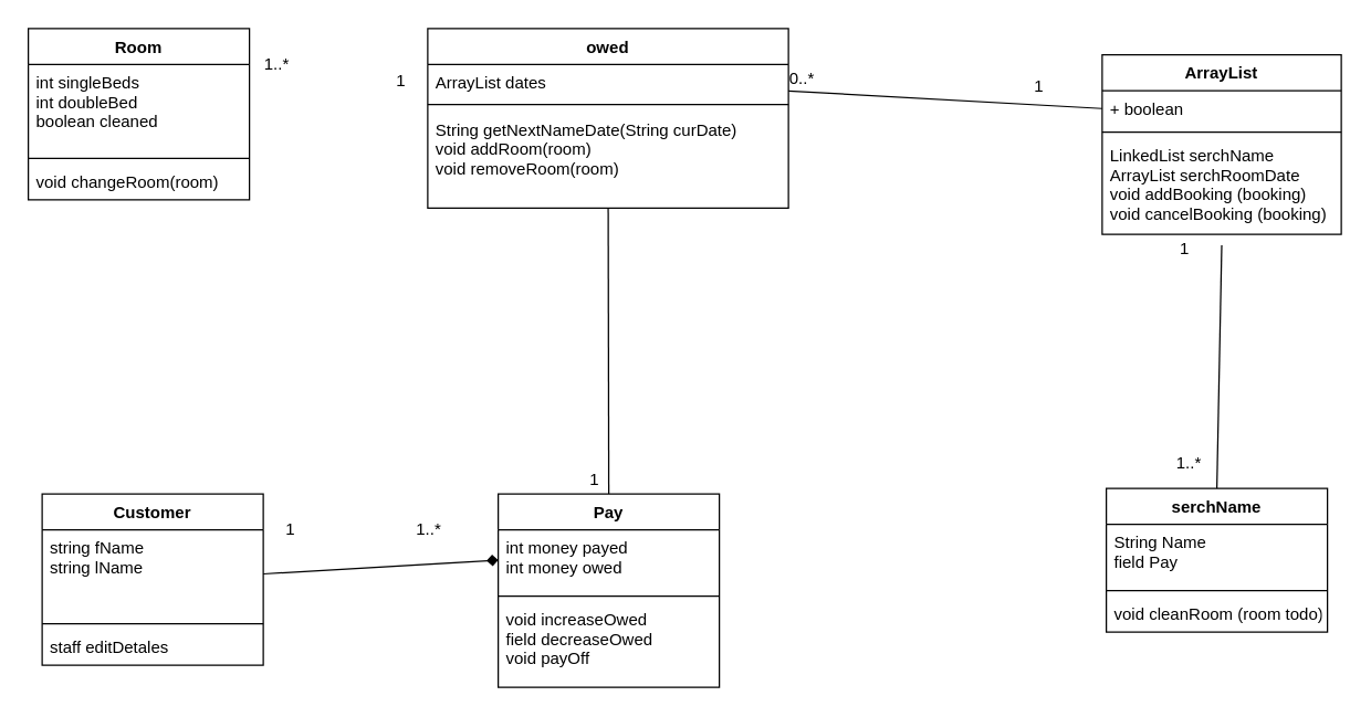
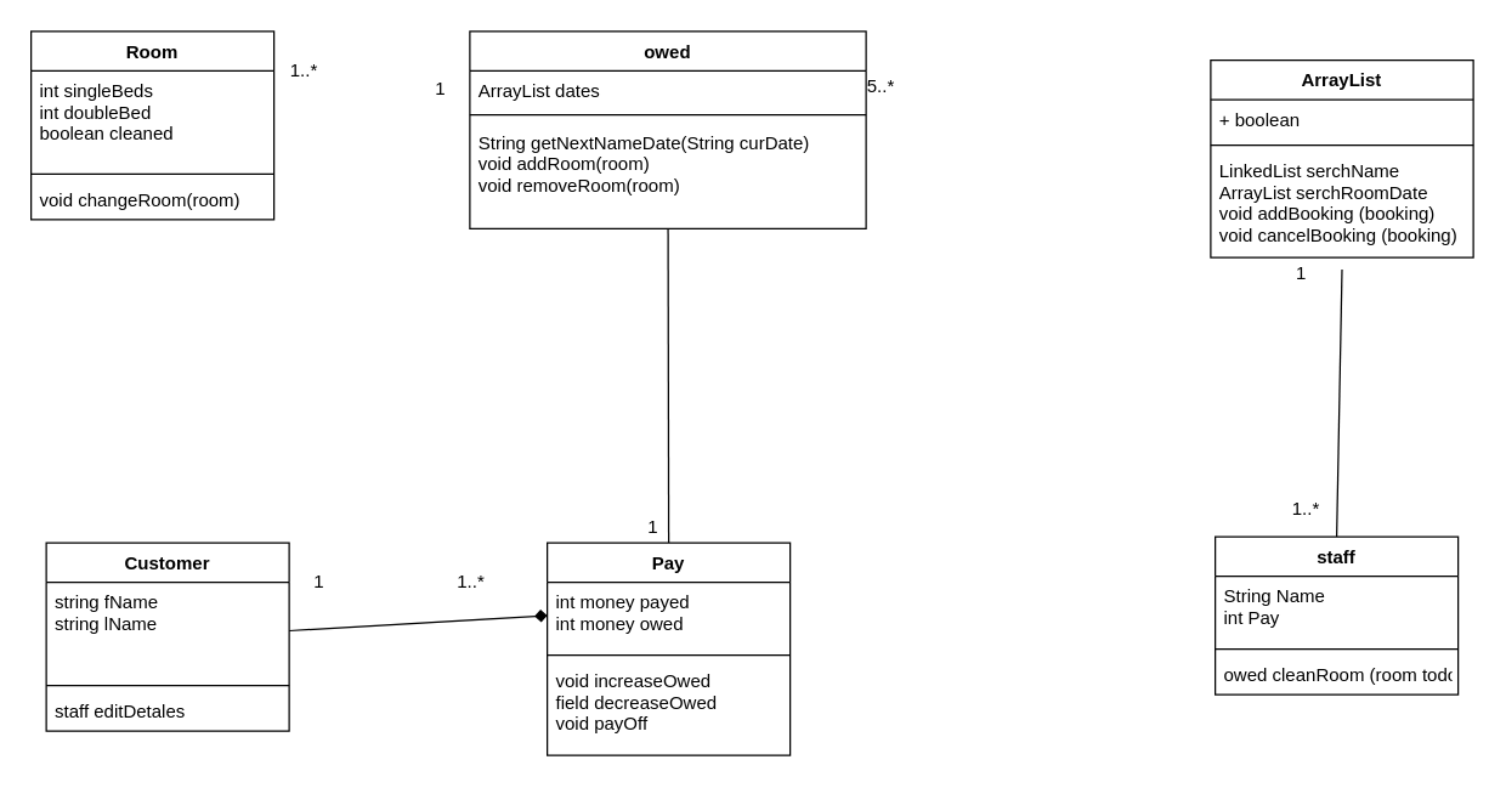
  <mxCell id="0" />
  <mxCell id="1" parent="0" />
  <mxCell id="2" value="Room" style="swimlane;fontStyle=1;align=center;verticalAlign=top;childLayout=stackLayout;horizontal=1;startSize=26;horizontalStack=0;resizeParent=1;resizeParentMax=0;resizeLast=0;collapsible=1;marginBottom=0;" parent="1" vertex="1"><mxGeometry x="20" y="20" width="160" height="124" as="geometry" /></mxCell>
  <mxCell id="3" value="int singleBeds&#10;int doubleBed&#10;boolean cleaned&#10;" style="text;strokeColor=none;fillColor=none;align=left;verticalAlign=top;spacingLeft=4;spacingRight=4;overflow=hidden;rotatable=0;points=[[0,0.5],[1,0.5]];portConstraint=eastwest;" parent="2" vertex="1"><mxGeometry y="26" width="160" height="64" as="geometry" /></mxCell>
  <mxCell id="4" value="" style="line;strokeWidth=1;fillColor=none;align=left;verticalAlign=middle;spacingTop=-1;spacingLeft=3;spacingRight=3;rotatable=0;labelPosition=right;points=[];portConstraint=eastwest;" parent="2" vertex="1"><mxGeometry y="90" width="160" height="8" as="geometry" /></mxCell>
  <mxCell id="5" value="void changeRoom(room)" style="text;strokeColor=none;fillColor=none;align=left;verticalAlign=top;spacingLeft=4;spacingRight=4;overflow=hidden;rotatable=0;points=[[0,0.5],[1,0.5]];portConstraint=eastwest;" parent="2" vertex="1"><mxGeometry y="98" width="160" height="26" as="geometry" /></mxCell>
  <mxCell id="6" value="owed" style="swimlane;fontStyle=1;align=center;verticalAlign=top;childLayout=stackLayout;horizontal=1;startSize=26;horizontalStack=0;resizeParent=1;resizeParentMax=0;resizeLast=0;collapsible=1;marginBottom=0;" parent="1" vertex="1"><mxGeometry x="309" y="20" width="261" height="130" as="geometry" /></mxCell>
  <mxCell id="7" value="ArrayList dates&#10;" style="text;strokeColor=none;fillColor=none;align=left;verticalAlign=top;spacingLeft=4;spacingRight=4;overflow=hidden;rotatable=0;points=[[0,0.5],[1,0.5]];portConstraint=eastwest;" parent="6" vertex="1"><mxGeometry y="26" width="261" height="24" as="geometry" /></mxCell>
  <mxCell id="8" value="" style="line;strokeWidth=1;fillColor=none;align=left;verticalAlign=middle;spacingTop=-1;spacingLeft=3;spacingRight=3;rotatable=0;labelPosition=right;points=[];portConstraint=eastwest;" parent="6" vertex="1"><mxGeometry y="50" width="261" height="10" as="geometry" /></mxCell>
  <mxCell id="9" value="String getNextNameDate(String curDate)&#10;void addRoom(room)&#10;void removeRoom(room)&#10;&#10;&#10;" style="text;strokeColor=none;fillColor=none;align=left;verticalAlign=top;spacingLeft=4;spacingRight=4;overflow=hidden;rotatable=0;points=[[0,0.5],[1,0.5]];portConstraint=eastwest;" parent="6" vertex="1"><mxGeometry y="60" width="261" height="70" as="geometry" /></mxCell>
  <mxCell id="10" value="Customer" style="swimlane;fontStyle=1;align=center;verticalAlign=top;childLayout=stackLayout;horizontal=1;startSize=26;horizontalStack=0;resizeParent=1;resizeParentMax=0;resizeLast=0;collapsible=1;marginBottom=0;" parent="1" vertex="1"><mxGeometry x="30" y="357" width="160" height="124" as="geometry" /></mxCell>
  <mxCell id="11" value="string fName&#10;string lName&#10;" style="text;strokeColor=none;fillColor=none;align=left;verticalAlign=top;spacingLeft=4;spacingRight=4;overflow=hidden;rotatable=0;points=[[0,0.5],[1,0.5]];portConstraint=eastwest;" parent="10" vertex="1"><mxGeometry y="26" width="160" height="64" as="geometry" /></mxCell>
  <mxCell id="12" value="" style="line;strokeWidth=1;fillColor=none;align=left;verticalAlign=middle;spacingTop=-1;spacingLeft=3;spacingRight=3;rotatable=0;labelPosition=right;points=[];portConstraint=eastwest;" parent="10" vertex="1"><mxGeometry y="90" width="160" height="8" as="geometry" /></mxCell>
  <mxCell id="13" value="staff editDetales" style="text;strokeColor=none;fillColor=none;align=left;verticalAlign=top;spacingLeft=4;spacingRight=4;overflow=hidden;rotatable=0;points=[[0,0.5],[1,0.5]];portConstraint=eastwest;" parent="10" vertex="1"><mxGeometry y="98" width="160" height="26" as="geometry" /></mxCell>
  <mxCell id="14" value="Pay" style="swimlane;fontStyle=1;align=center;verticalAlign=top;childLayout=stackLayout;horizontal=1;startSize=26;horizontalStack=0;resizeParent=1;resizeParentMax=0;resizeLast=0;collapsible=1;marginBottom=0;" parent="1" vertex="1"><mxGeometry x="360" y="357" width="160" height="140" as="geometry" /></mxCell>
  <mxCell id="15" value="int money payed&#10;int money owed&#10;" style="text;strokeColor=none;fillColor=none;align=left;verticalAlign=top;spacingLeft=4;spacingRight=4;overflow=hidden;rotatable=0;points=[[0,0.5],[1,0.5]];portConstraint=eastwest;" parent="14" vertex="1"><mxGeometry y="26" width="160" height="44" as="geometry" /></mxCell>
  <mxCell id="16" value="" style="line;strokeWidth=1;fillColor=none;align=left;verticalAlign=middle;spacingTop=-1;spacingLeft=3;spacingRight=3;rotatable=0;labelPosition=right;points=[];portConstraint=eastwest;" parent="14" vertex="1"><mxGeometry y="70" width="160" height="8" as="geometry" /></mxCell>
  <mxCell id="17" value="void increaseOwed&#10;field decreaseOwed&#10;void payOff" style="text;strokeColor=none;fillColor=none;align=left;verticalAlign=top;spacingLeft=4;spacingRight=4;overflow=hidden;rotatable=0;points=[[0,0.5],[1,0.5]];portConstraint=eastwest;" parent="14" vertex="1"><mxGeometry y="78" width="160" height="62" as="geometry" /></mxCell>
  <mxCell id="18" value="ArrayList" style="swimlane;fontStyle=1;align=center;verticalAlign=top;childLayout=stackLayout;horizontal=1;startSize=26;horizontalStack=0;resizeParent=1;resizeParentMax=0;resizeLast=0;collapsible=1;marginBottom=0;" parent="1" vertex="1"><mxGeometry x="797" y="39" width="173" height="130" as="geometry" /></mxCell>
  <mxCell id="19" value="+ boolean" style="text;strokeColor=none;fillColor=none;align=left;verticalAlign=top;spacingLeft=4;spacingRight=4;overflow=hidden;rotatable=0;points=[[0,0.5],[1,0.5]];portConstraint=eastwest;" parent="18" vertex="1"><mxGeometry y="26" width="173" height="26" as="geometry" /></mxCell>
  <mxCell id="20" value="" style="line;strokeWidth=1;fillColor=none;align=left;verticalAlign=middle;spacingTop=-1;spacingLeft=3;spacingRight=3;rotatable=0;labelPosition=right;points=[];portConstraint=eastwest;" parent="18" vertex="1"><mxGeometry y="52" width="173" height="8" as="geometry" /></mxCell>
  <mxCell id="21" value="LinkedList serchName&#10;ArrayList serchRoomDate&#10;void addBooking (booking)&#10;void cancelBooking (booking)&#10;&#10;" style="text;strokeColor=none;fillColor=none;align=left;verticalAlign=top;spacingLeft=4;spacingRight=4;overflow=hidden;rotatable=0;points=[[0,0.5],[1,0.5]];portConstraint=eastwest;" parent="18" vertex="1"><mxGeometry y="60" width="173" height="70" as="geometry" /></mxCell>
- <mxCell id="22" value="serchName" style="swimlane;fontStyle=1;align=center;verticalAlign=top;childLayout=stackLayout;horizontal=1;startSize=26;horizontalStack=0;resizeParent=1;resizeParentMax=0;resizeLast=0;collapsible=1;marginBottom=0;" parent="1" vertex="1"><mxGeometry x="800" y="353" width="160" height="104" as="geometry" /></mxCell>
- <mxCell id="23" value="String Name&#10;field Pay&#10;" style="text;strokeColor=none;fillColor=none;align=left;verticalAlign=top;spacingLeft=4;spacingRight=4;overflow=hidden;rotatable=0;points=[[0,0.5],[1,0.5]];portConstraint=eastwest;" parent="22" vertex="1"><mxGeometry y="26" width="160" height="44" as="geometry" /></mxCell>
+ <mxCell id="22" value="staff" style="swimlane;fontStyle=1;align=center;verticalAlign=top;childLayout=stackLayout;horizontal=1;startSize=26;horizontalStack=0;resizeParent=1;resizeParentMax=0;resizeLast=0;collapsible=1;marginBottom=0;" parent="1" vertex="1"><mxGeometry x="800" y="353" width="160" height="104" as="geometry" /></mxCell>
+ <mxCell id="23" value="String Name&#10;int Pay&#10;" style="text;strokeColor=none;fillColor=none;align=left;verticalAlign=top;spacingLeft=4;spacingRight=4;overflow=hidden;rotatable=0;points=[[0,0.5],[1,0.5]];portConstraint=eastwest;" parent="22" vertex="1"><mxGeometry y="26" width="160" height="44" as="geometry" /></mxCell>
  <mxCell id="24" value="" style="line;strokeWidth=1;fillColor=none;align=left;verticalAlign=middle;spacingTop=-1;spacingLeft=3;spacingRight=3;rotatable=0;labelPosition=right;points=[];portConstraint=eastwest;" parent="22" vertex="1"><mxGeometry y="70" width="160" height="8" as="geometry" /></mxCell>
- <mxCell id="25" value="void cleanRoom (room todo)" style="text;strokeColor=none;fillColor=none;align=left;verticalAlign=top;spacingLeft=4;spacingRight=4;overflow=hidden;rotatable=0;points=[[0,0.5],[1,0.5]];portConstraint=eastwest;" parent="22" vertex="1"><mxGeometry y="78" width="160" height="26" as="geometry" /></mxCell>
+ <mxCell id="25" value="owed cleanRoom (room todo)" style="text;strokeColor=none;fillColor=none;align=left;verticalAlign=top;spacingLeft=4;spacingRight=4;overflow=hidden;rotatable=0;points=[[0,0.5],[1,0.5]];portConstraint=eastwest;" parent="22" vertex="1"><mxGeometry y="78" width="160" height="26" as="geometry" /></mxCell>
  <mxCell id="26" value="" style="endArrow=none;html=1;exitX=0.5;exitY=0;exitDx=0;exitDy=0;" parent="1" source="14" target="9" edge="1"><mxGeometry width="50" height="50" relative="1" as="geometry"><mxPoint x="380" y="200" as="sourcePoint" /><mxPoint x="370" y="130" as="targetPoint" /></mxGeometry></mxCell>
- <mxCell id="27" value="" style="endArrow=none;html=1;entryX=0;entryY=0.5;entryDx=0;entryDy=0;" parent="1" source="7" target="19" edge="1"><mxGeometry width="50" height="50" relative="1" as="geometry"><mxPoint x="500" y="200" as="sourcePoint" /><mxPoint x="550" y="150" as="targetPoint" /></mxGeometry></mxCell>
- <mxCell id="28" value="1" style="text;html=1;resizable=0;points=[];align=center;verticalAlign=middle;labelBackgroundColor=#ffffff;" parent="27" vertex="1" connectable="0"><mxGeometry x="0.517" y="1" relative="1" as="geometry"><mxPoint x="9" y="-12" as="offset" /></mxGeometry></mxCell>
  <mxCell id="29" value="" style="endArrow=none;html=1;entryX=0.5;entryY=1.115;entryDx=0;entryDy=0;entryPerimeter=0;exitX=0.5;exitY=0;exitDx=0;exitDy=0;" parent="1" source="22" target="21" edge="1"><mxGeometry width="50" height="50" relative="1" as="geometry"><mxPoint x="640" y="190" as="sourcePoint" /><mxPoint x="690" y="140" as="targetPoint" /></mxGeometry></mxCell>
- <mxCell id="30" value="0..*" style="text;html=1;strokeColor=none;fillColor=none;align=center;verticalAlign=middle;whiteSpace=wrap;rounded=0;" parent="1" vertex="1"><mxGeometry x="560" y="47" width="40" height="20" as="geometry" /></mxCell>
+ <mxCell id="30" value="5..*" style="text;html=1;strokeColor=none;fillColor=none;align=center;verticalAlign=middle;whiteSpace=wrap;rounded=0;" parent="1" vertex="1"><mxGeometry x="560" y="47" width="40" height="20" as="geometry" /></mxCell>
  <mxCell id="31" value="1" style="text;html=1;strokeColor=none;fillColor=none;align=center;verticalAlign=middle;whiteSpace=wrap;rounded=0;" parent="1" vertex="1"><mxGeometry x="837" y="170" width="40" height="20" as="geometry" /></mxCell>
  <mxCell id="32" value="1..*" style="text;html=1;strokeColor=none;fillColor=none;align=center;verticalAlign=middle;whiteSpace=wrap;rounded=0;" parent="1" vertex="1"><mxGeometry x="840" y="325" width="40" height="20" as="geometry" /></mxCell>
  <mxCell id="33" value="1" style="text;html=1;strokeColor=none;fillColor=none;align=center;verticalAlign=middle;whiteSpace=wrap;rounded=0;" parent="1" vertex="1"><mxGeometry x="410" y="337" width="40" height="20" as="geometry" /></mxCell>
  <mxCell id="34" value="1" style="text;html=1;strokeColor=none;fillColor=none;align=center;verticalAlign=middle;whiteSpace=wrap;rounded=0;" parent="1" vertex="1"><mxGeometry x="270" y="48" width="40" height="20" as="geometry" /></mxCell>
  <mxCell id="35" value="" style="endArrow=diamond;html=1;exitX=1;exitY=0.5;exitDx=0;exitDy=0;entryX=0;entryY=0.5;entryDx=0;entryDy=0;" parent="1" source="11" target="15" edge="1"><mxGeometry width="50" height="50" relative="1" as="geometry"><mxPoint x="260" y="525" as="sourcePoint" /><mxPoint x="310" y="475" as="targetPoint" /></mxGeometry></mxCell>
  <mxCell id="36" value="1..*" style="text;html=1;strokeColor=none;fillColor=none;align=center;verticalAlign=middle;whiteSpace=wrap;rounded=0;" parent="1" vertex="1"><mxGeometry x="290" y="373" width="40" height="20" as="geometry" /></mxCell>
  <mxCell id="37" value="1" style="text;html=1;strokeColor=none;fillColor=none;align=center;verticalAlign=middle;whiteSpace=wrap;rounded=0;" parent="1" vertex="1"><mxGeometry x="190" y="373" width="40" height="20" as="geometry" /></mxCell>
  <mxCell id="38" value="1..*" style="text;html=1;strokeColor=none;fillColor=none;align=center;verticalAlign=middle;whiteSpace=wrap;rounded=0;" parent="1" vertex="1"><mxGeometry x="180" y="36" width="40" height="20" as="geometry" /></mxCell>
